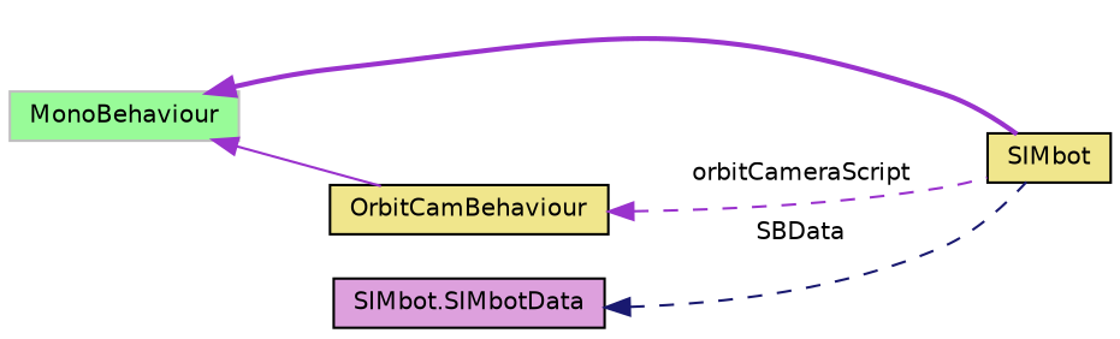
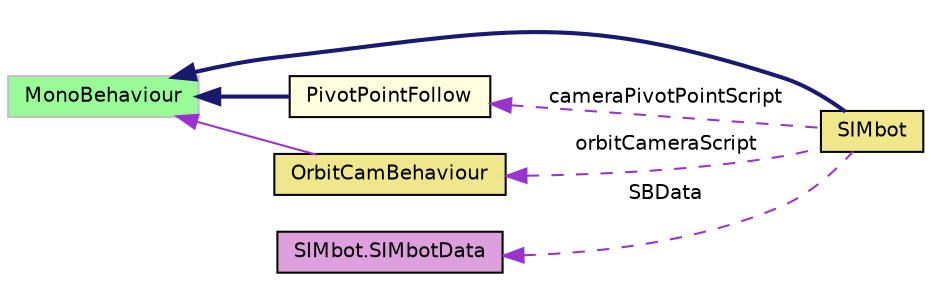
  digraph {
    rankdir=LR
    node [color=black fillcolor=khaki fontname=Helvetica fontsize=10 shape=record style=filled]
    edge [color=darkorchid3 dir=back fontname=Helvetica fontsize=10 labelfontname=Helvetica labelfontsize=10 style=dashed]
    n1 [fontcolor=black height=0.2 label=SIMbot width=0.4]
    n2 [color=grey75 fillcolor=palegreen height=0.2 label=MonoBehaviour width=0.4]
+   n3 [fillcolor=lightyellow height=0.2 label=PivotPointFollow width=0.4]
    n4 [height=0.2 label=OrbitCamBehaviour width=0.4]
    n5 [fillcolor=plum height=0.2 label="SIMbot.SIMbotData" width=0.4]
-   n2 -> n1 [style=bold]
+   n2 -> n1 [color=midnightblue style=bold]
+   n2 -> n3 [color=midnightblue style=bold]
    n2 -> n4 [style=solid]
+   n3 -> n1 [label=" cameraPivotPointScript"]
    n4 -> n1 [label=" orbitCameraScript"]
-   n5 -> n1 [color=midnightblue label=" SBData"]
+   n5 -> n1 [label=" SBData"]
  }
